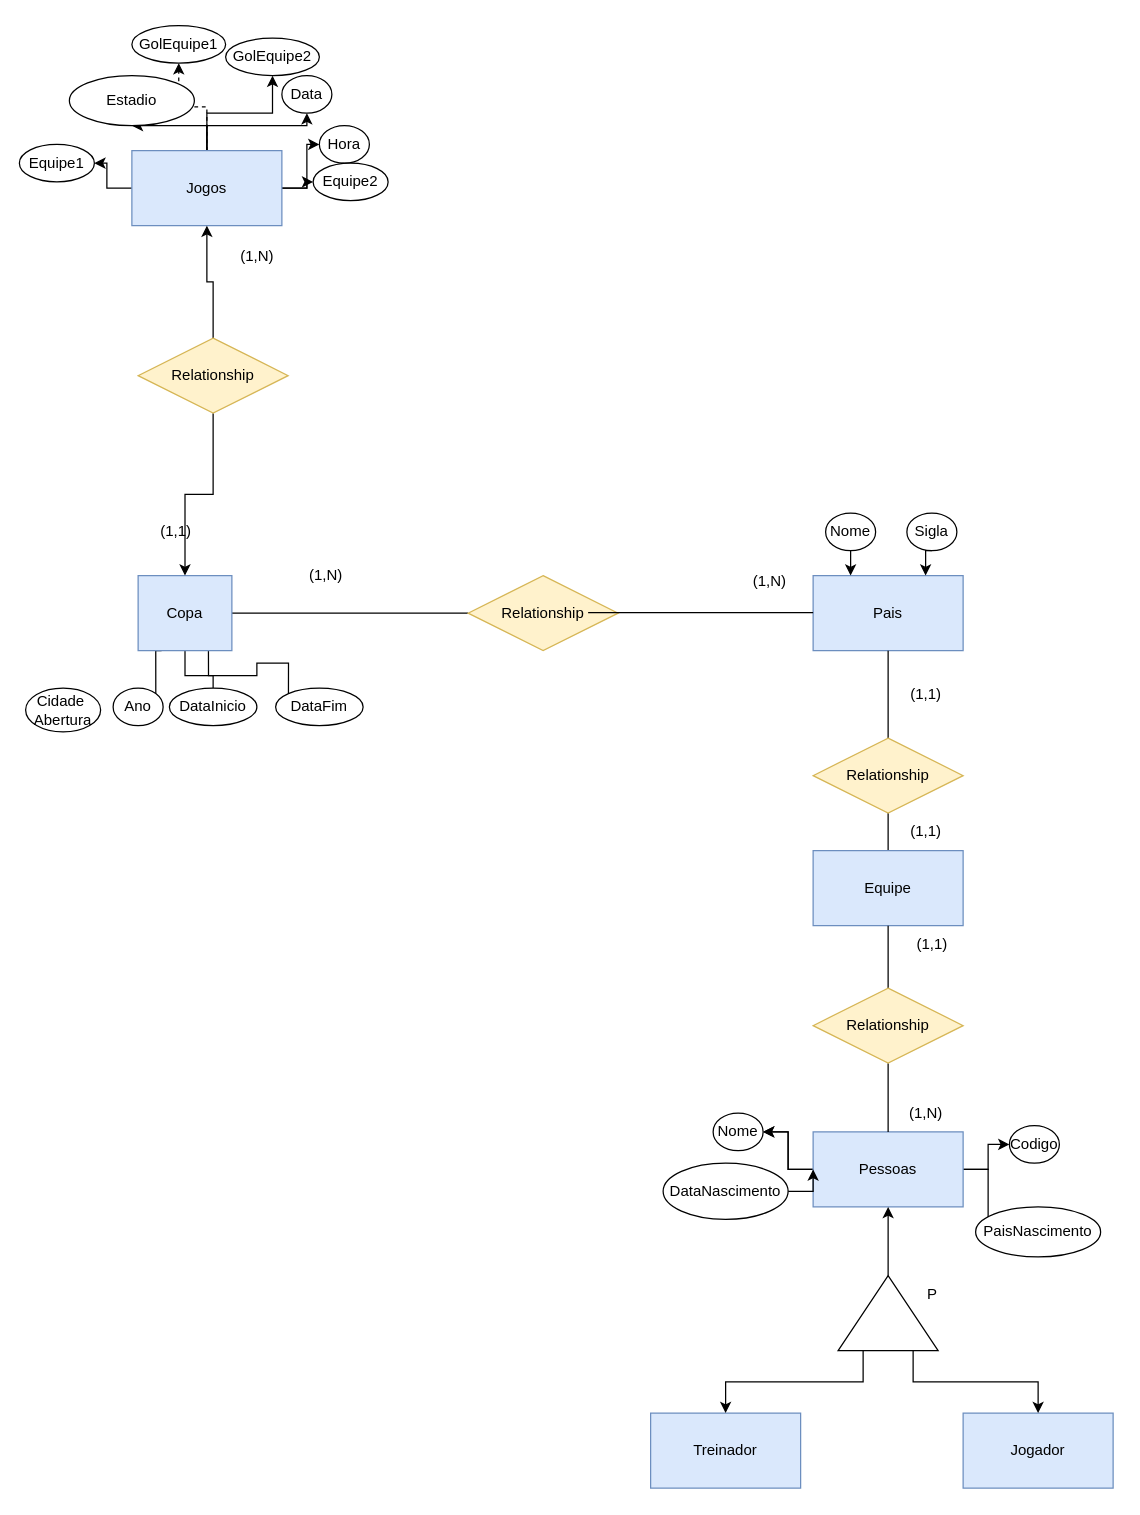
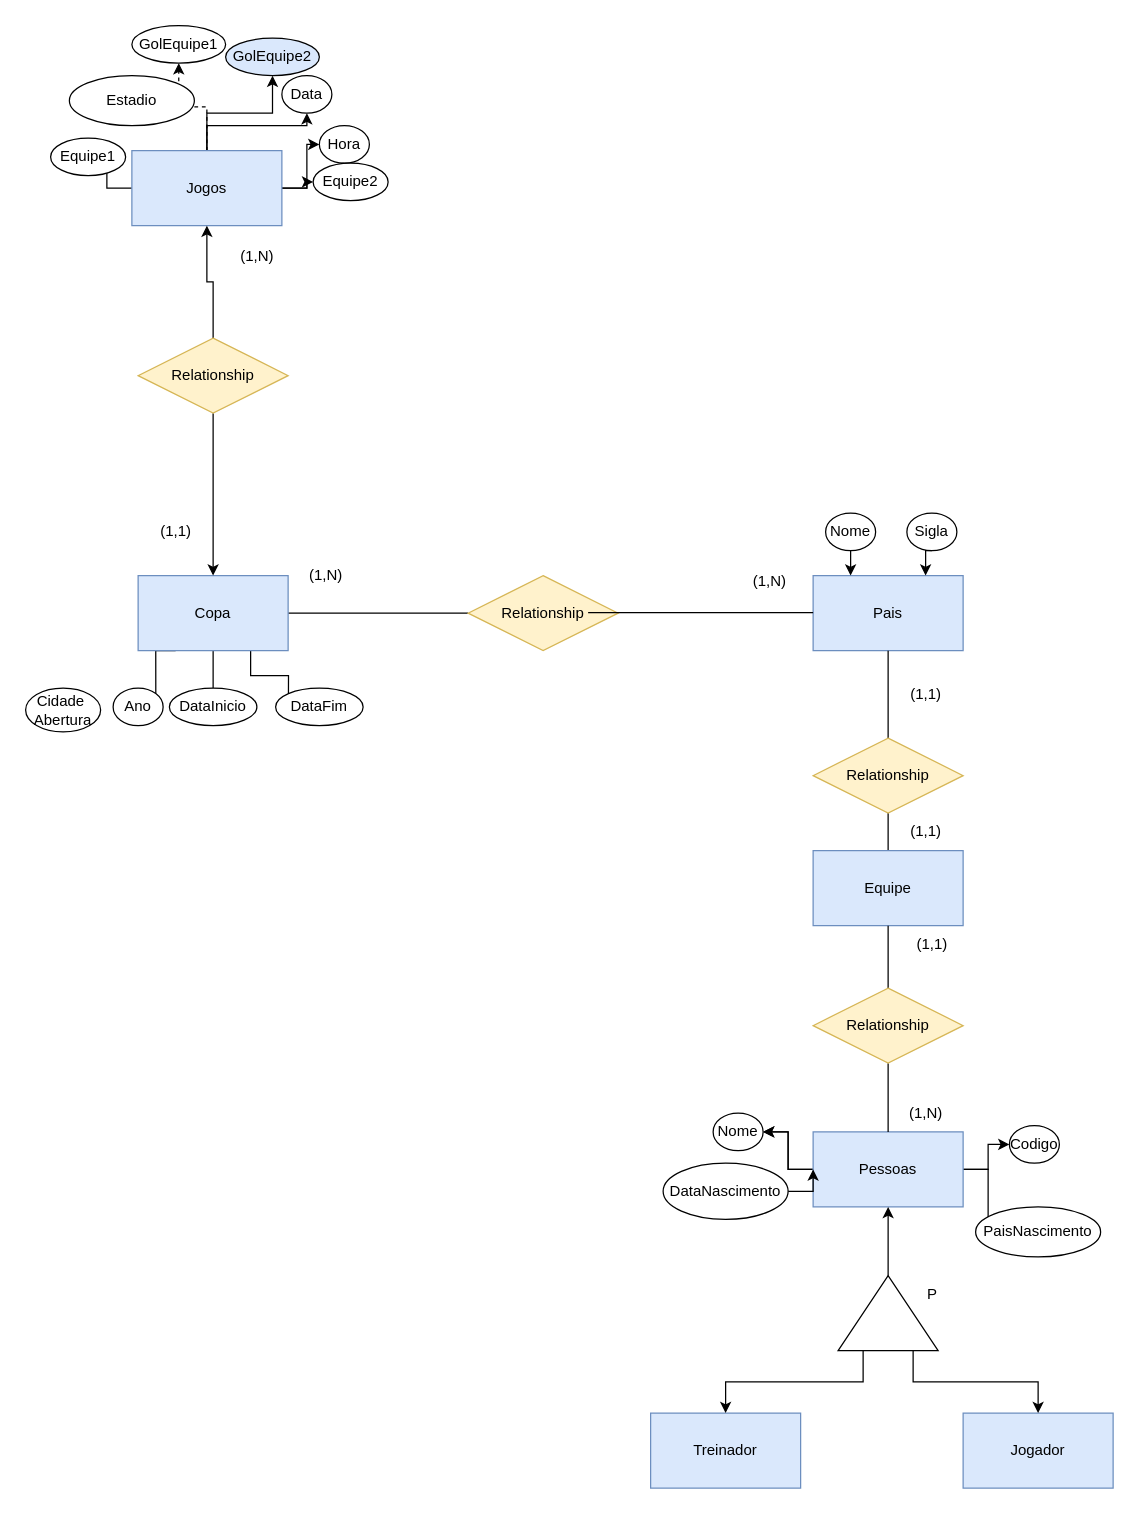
  <mxCell id="0" />
  <mxCell id="1" parent="0" />
  <mxCell id="2" value="Pais" style="rounded=0;whiteSpace=wrap;html=1;fillColor=#dae8fc;strokeColor=#6c8ebf;" parent="1" vertex="1"><mxGeometry x="650" y="460" width="120" height="60" as="geometry" /></mxCell>
  <mxCell id="3" style="edgeStyle=orthogonalEdgeStyle;rounded=0;orthogonalLoop=1;jettySize=auto;html=1;exitX=0.5;exitY=1;exitDx=0;exitDy=0;entryX=0.75;entryY=0;entryDx=0;entryDy=0;" edge="1" parent="1" source="4" target="2"><mxGeometry relative="1" as="geometry" /></mxCell>
  <mxCell id="4" value="Sigla" style="ellipse;whiteSpace=wrap;html=1;rounded=0;" parent="1" vertex="1"><mxGeometry x="725" y="410" width="40" height="30" as="geometry" /></mxCell>
  <mxCell id="5" style="edgeStyle=orthogonalEdgeStyle;rounded=0;orthogonalLoop=1;jettySize=auto;html=1;exitX=0.5;exitY=1;exitDx=0;exitDy=0;entryX=0.25;entryY=0;entryDx=0;entryDy=0;" edge="1" parent="1" source="6" target="2"><mxGeometry relative="1" as="geometry" /></mxCell>
  <mxCell id="6" value="Nome" style="ellipse;whiteSpace=wrap;html=1;rounded=0;" parent="1" vertex="1"><mxGeometry x="660" y="410" width="40" height="30" as="geometry" /></mxCell>
  <mxCell id="7" style="edgeStyle=orthogonalEdgeStyle;rounded=0;orthogonalLoop=1;jettySize=auto;html=1;endArrow=none;endFill=0;" parent="1" source="11" target="44" edge="1"><mxGeometry relative="1" as="geometry" /></mxCell>
  <mxCell id="8" style="edgeStyle=orthogonalEdgeStyle;rounded=0;orthogonalLoop=1;jettySize=auto;html=1;exitX=0.5;exitY=1;exitDx=0;exitDy=0;endArrow=none;endFill=0;" parent="1" source="11" target="13" edge="1"><mxGeometry relative="1" as="geometry" /></mxCell>
  <mxCell id="9" style="edgeStyle=orthogonalEdgeStyle;rounded=0;orthogonalLoop=1;jettySize=auto;html=1;exitX=0.75;exitY=1;exitDx=0;exitDy=0;entryX=0;entryY=0;entryDx=0;entryDy=0;endArrow=none;endFill=0;" parent="1" source="11" target="14" edge="1"><mxGeometry relative="1" as="geometry" /></mxCell>
  <mxCell id="10" style="edgeStyle=orthogonalEdgeStyle;rounded=0;orthogonalLoop=1;jettySize=auto;html=1;exitX=0.25;exitY=1;exitDx=0;exitDy=0;entryX=1;entryY=0;entryDx=0;entryDy=0;endArrow=none;endFill=0;" parent="1" source="11" target="12" edge="1"><mxGeometry relative="1" as="geometry" /></mxCell>
- <mxCell id="11" value="Copa" style="rounded=0;whiteSpace=wrap;html=1;fillColor=#dae8fc;strokeColor=#6c8ebf;" parent="1" vertex="1"><mxGeometry x="110" y="460" width="75" height="60" as="geometry" /></mxCell>
+ <mxCell id="11" value="Copa" style="rounded=0;whiteSpace=wrap;html=1;fillColor=#dae8fc;strokeColor=#6c8ebf;" parent="1" vertex="1"><mxGeometry x="110" y="460" width="120" height="60" as="geometry" /></mxCell>
  <mxCell id="12" value="Ano" style="ellipse;whiteSpace=wrap;html=1;rounded=0;" parent="1" vertex="1"><mxGeometry x="90" y="550" width="40" height="30" as="geometry" /></mxCell>
  <mxCell id="13" value="DataInicio" style="ellipse;whiteSpace=wrap;html=1;rounded=0;" parent="1" vertex="1"><mxGeometry x="135" y="550" width="70" height="30" as="geometry" /></mxCell>
  <mxCell id="14" value="DataFim" style="ellipse;whiteSpace=wrap;html=1;rounded=0;" parent="1" vertex="1"><mxGeometry x="220" y="550" width="70" height="30" as="geometry" /></mxCell>
  <mxCell id="15" value="Cidade&amp;nbsp; Abertura" style="ellipse;whiteSpace=wrap;html=1;rounded=0;" parent="1" vertex="1"><mxGeometry y="550" width="60" height="35" as="geometry" x="20" /></mxCell>
  <mxCell id="16" value="" style="edgeStyle=orthogonalEdgeStyle;rounded=0;orthogonalLoop=1;jettySize=auto;html=1;" parent="1" source="20" target="25" edge="1"><mxGeometry relative="1" as="geometry" /></mxCell>
  <mxCell id="17" value="" style="edgeStyle=orthogonalEdgeStyle;rounded=0;orthogonalLoop=1;jettySize=auto;html=1;" parent="1" source="20" target="28" edge="1"><mxGeometry relative="1" as="geometry" /></mxCell>
  <mxCell id="18" value="" style="edgeStyle=orthogonalEdgeStyle;rounded=0;orthogonalLoop=1;jettySize=auto;html=1;" parent="1" source="20" target="25" edge="1"><mxGeometry relative="1" as="geometry" /></mxCell>
  <mxCell id="19" value="" style="edgeStyle=orthogonalEdgeStyle;rounded=0;orthogonalLoop=1;jettySize=auto;html=1;" parent="1" source="20" target="24" edge="1"><mxGeometry relative="1" as="geometry" /></mxCell>
  <mxCell id="20" value="Pessoas" style="rounded=0;whiteSpace=wrap;html=1;fillColor=#dae8fc;strokeColor=#6c8ebf;" parent="1" vertex="1"><mxGeometry x="650" y="905" width="120" height="60" as="geometry" /></mxCell>
  <mxCell id="21" value="" style="edgeStyle=orthogonalEdgeStyle;rounded=0;orthogonalLoop=1;jettySize=auto;html=1;endArrow=none;" parent="1" source="2" target="23" edge="1"><mxGeometry relative="1" as="geometry"><mxPoint x="710" y="520" as="sourcePoint" /><mxPoint x="710" y="720" as="targetPoint" /></mxGeometry></mxCell>
  <mxCell id="22" style="edgeStyle=orthogonalEdgeStyle;rounded=0;orthogonalLoop=1;jettySize=auto;html=1;exitX=0.5;exitY=1;exitDx=0;exitDy=0;endArrow=none;endFill=0;startArrow=none;" parent="1" source="61" target="20" edge="1"><mxGeometry relative="1" as="geometry" /></mxCell>
  <mxCell id="23" value="Equipe" style="rounded=0;whiteSpace=wrap;html=1;fillColor=#dae8fc;strokeColor=#6c8ebf;" parent="1" vertex="1"><mxGeometry x="650" y="680" width="120" height="60" as="geometry" /></mxCell>
  <mxCell id="24" value="Codigo" style="ellipse;whiteSpace=wrap;html=1;rounded=0;" parent="1" vertex="1"><mxGeometry x="807" y="900" width="40" height="30" as="geometry" /></mxCell>
  <mxCell id="25" value="Nome" style="ellipse;whiteSpace=wrap;html=1;rounded=0;" parent="1" vertex="1"><mxGeometry x="570" y="890" width="40" height="30" as="geometry" /></mxCell>
  <mxCell id="26" value="" style="edgeStyle=orthogonalEdgeStyle;rounded=0;orthogonalLoop=1;jettySize=auto;html=1;" edge="1" parent="1" source="27" target="20"><mxGeometry relative="1" as="geometry" /></mxCell>
  <mxCell id="27" value="DataNascimento" style="ellipse;whiteSpace=wrap;html=1;rounded=0;" parent="1" vertex="1"><mxGeometry x="530" y="930" width="100" height="45" as="geometry" /></mxCell>
  <mxCell id="28" value="PaisNascimento" style="ellipse;whiteSpace=wrap;html=1;rounded=0;" parent="1" vertex="1"><mxGeometry x="780" y="965" width="100" height="40" as="geometry" /></mxCell>
  <mxCell id="29" value="" style="edgeStyle=orthogonalEdgeStyle;rounded=0;orthogonalLoop=1;jettySize=auto;html=1;" parent="1" source="36" target="38" edge="1"><mxGeometry relative="1" as="geometry" /></mxCell>
- <mxCell id="30" value="" style="edgeStyle=orthogonalEdgeStyle;rounded=0;orthogonalLoop=1;jettySize=auto;html=1;" parent="1" source="36" target="37" edge="1"><mxGeometry relative="1" as="geometry" /></mxCell>
  <mxCell id="31" value="" style="edgeStyle=orthogonalEdgeStyle;rounded=0;orthogonalLoop=1;jettySize=auto;html=1;" parent="1" source="36" target="39" edge="1"><mxGeometry relative="1" as="geometry" /></mxCell>
  <mxCell id="32" value="" style="edgeStyle=orthogonalEdgeStyle;rounded=0;orthogonalLoop=1;jettySize=auto;html=1;" parent="1" source="36" target="40" edge="1"><mxGeometry relative="1" as="geometry" /></mxCell>
  <mxCell id="33" value="" style="edgeStyle=orthogonalEdgeStyle;rounded=0;orthogonalLoop=1;jettySize=auto;html=1;" parent="1" source="36" target="41" edge="1"><mxGeometry relative="1" as="geometry" /></mxCell>
  <mxCell id="34" value="" style="edgeStyle=orthogonalEdgeStyle;rounded=0;orthogonalLoop=1;jettySize=auto;html=1;dashed=1;" parent="1" source="36" target="42" edge="1"><mxGeometry relative="1" as="geometry" /></mxCell>
  <mxCell id="35" value="" style="edgeStyle=orthogonalEdgeStyle;rounded=0;orthogonalLoop=1;jettySize=auto;html=1;" parent="1" source="36" target="43" edge="1"><mxGeometry relative="1" as="geometry" /></mxCell>
  <mxCell id="36" value="Jogos" style="rounded=0;whiteSpace=wrap;html=1;fillColor=#dae8fc;strokeColor=#6c8ebf;" parent="1" vertex="1"><mxGeometry x="105" y="120" width="120" height="60" as="geometry" /></mxCell>
  <mxCell id="37" value="Estadio" style="ellipse;whiteSpace=wrap;html=1;rounded=0;" parent="1" vertex="1"><mxGeometry x="55" y="60" width="100" height="40" as="geometry" /></mxCell>
  <mxCell id="38" value="Data" style="ellipse;whiteSpace=wrap;html=1;rounded=0;" parent="1" vertex="1"><mxGeometry x="225" y="60" width="40" height="30" as="geometry" /></mxCell>
  <mxCell id="39" value="Hora" style="ellipse;whiteSpace=wrap;html=1;rounded=0;" parent="1" vertex="1"><mxGeometry x="255" y="100" width="40" height="30" as="geometry" /></mxCell>
- <mxCell id="40" value="Equipe1" style="ellipse;whiteSpace=wrap;html=1;rounded=0;" parent="1" vertex="1"><mxGeometry x="15" y="115" width="60" height="30" as="geometry" /></mxCell>
+ <mxCell id="40" value="Equipe1" style="ellipse;whiteSpace=wrap;html=1;rounded=0;" parent="1" vertex="1"><mxGeometry x="40" y="110" width="60" height="30" as="geometry" /></mxCell>
  <mxCell id="41" value="Equipe2" style="ellipse;whiteSpace=wrap;html=1;rounded=0;" parent="1" vertex="1"><mxGeometry x="250" y="130" width="60" height="30" as="geometry" /></mxCell>
  <mxCell id="42" value="GolEquipe1" style="ellipse;whiteSpace=wrap;html=1;rounded=0;" parent="1" vertex="1"><mxGeometry x="105" y="20" width="75" height="30" as="geometry" /></mxCell>
- <mxCell id="43" value="GolEquipe2" style="ellipse;whiteSpace=wrap;html=1;rounded=0;" parent="1" vertex="1"><mxGeometry x="180" y="30" width="75" height="30" as="geometry" /></mxCell>
+ <mxCell id="43" value="GolEquipe2" style="ellipse;whiteSpace=wrap;html=1;rounded=0;fillColor=#dae8fc;" parent="1" vertex="1"><mxGeometry x="180" y="30" width="75" height="30" as="geometry" /></mxCell>
  <mxCell id="44" value="Relationship" style="shape=rhombus;perimeter=rhombusPerimeter;whiteSpace=wrap;html=1;align=center;fillColor=#fff2cc;strokeColor=#d6b656;" parent="1" vertex="1"><mxGeometry x="374" y="460" width="120" height="60" as="geometry" /></mxCell>
  <mxCell id="45" style="edgeStyle=orthogonalEdgeStyle;rounded=0;orthogonalLoop=1;jettySize=auto;html=1;endArrow=none;endFill=0;" parent="1" target="2" edge="1"><mxGeometry relative="1" as="geometry"><mxPoint x="470" y="489.5" as="sourcePoint" /><mxPoint x="590" y="489.5" as="targetPoint" /></mxGeometry></mxCell>
  <mxCell id="46" value="Treinador" style="rounded=0;whiteSpace=wrap;html=1;fillColor=#dae8fc;strokeColor=#6c8ebf;" parent="1" vertex="1"><mxGeometry x="520" y="1130" width="120" height="60" as="geometry" /></mxCell>
  <mxCell id="47" value="Jogador" style="rounded=0;whiteSpace=wrap;html=1;fillColor=#dae8fc;strokeColor=#6c8ebf;" parent="1" vertex="1"><mxGeometry x="770" y="1130" width="120" height="60" as="geometry" /></mxCell>
  <mxCell id="48" style="edgeStyle=orthogonalEdgeStyle;rounded=0;orthogonalLoop=1;jettySize=auto;html=1;" edge="1" parent="1" source="50" target="11"><mxGeometry relative="1" as="geometry" /></mxCell>
  <mxCell id="49" style="edgeStyle=orthogonalEdgeStyle;rounded=0;orthogonalLoop=1;jettySize=auto;html=1;entryX=0.5;entryY=1;entryDx=0;entryDy=0;" edge="1" parent="1" source="50" target="36"><mxGeometry relative="1" as="geometry"><mxPoint x="170" y="200" as="targetPoint" /></mxGeometry></mxCell>
  <mxCell id="50" value="Relationship" style="shape=rhombus;perimeter=rhombusPerimeter;whiteSpace=wrap;html=1;align=center;fillColor=#fff2cc;strokeColor=#d6b656;" vertex="1" parent="1"><mxGeometry x="110" y="270" width="120" height="60" as="geometry" /></mxCell>
  <mxCell id="51" value="" style="edgeStyle=orthogonalEdgeStyle;rounded=0;orthogonalLoop=1;jettySize=auto;html=1;" edge="1" parent="1" source="54" target="20"><mxGeometry relative="1" as="geometry" /></mxCell>
  <mxCell id="52" style="edgeStyle=orthogonalEdgeStyle;rounded=0;orthogonalLoop=1;jettySize=auto;html=1;exitX=0;exitY=0.25;exitDx=0;exitDy=0;entryX=0.5;entryY=0;entryDx=0;entryDy=0;" edge="1" parent="1" source="54" target="46"><mxGeometry relative="1" as="geometry" /></mxCell>
  <mxCell id="53" style="edgeStyle=orthogonalEdgeStyle;rounded=0;orthogonalLoop=1;jettySize=auto;html=1;exitX=0;exitY=0.75;exitDx=0;exitDy=0;" edge="1" parent="1" source="54" target="47"><mxGeometry relative="1" as="geometry" /></mxCell>
  <mxCell id="54" value="" style="triangle;whiteSpace=wrap;html=1;direction=north;" vertex="1" parent="1"><mxGeometry x="670" y="1020" width="80" height="60" as="geometry" /></mxCell>
  <mxCell id="55" value="P" style="text;html=1;align=center;verticalAlign=middle;resizable=0;points=[];autosize=1;strokeColor=none;fillColor=none;" vertex="1" parent="1"><mxGeometry x="730" y="1020" width="30" height="30" as="geometry" /></mxCell>
  <mxCell id="56" value="(1,N)" style="text;html=1;align=center;verticalAlign=middle;resizable=0;points=[];autosize=1;strokeColor=none;fillColor=none;" vertex="1" parent="1"><mxGeometry x="235" y="445" width="50" height="30" as="geometry" /></mxCell>
  <mxCell id="57" value="(1,N)" style="text;html=1;align=center;verticalAlign=middle;resizable=0;points=[];autosize=1;strokeColor=none;fillColor=none;" vertex="1" parent="1"><mxGeometry x="590" y="450" width="50" height="30" as="geometry" /></mxCell>
  <mxCell id="58" value="(1,1)" style="text;html=1;align=center;verticalAlign=middle;resizable=0;points=[];autosize=1;strokeColor=none;fillColor=none;" vertex="1" parent="1"><mxGeometry x="115" y="410" width="50" height="30" as="geometry" /></mxCell>
  <mxCell id="59" value="(1,N)" style="text;html=1;align=center;verticalAlign=middle;resizable=0;points=[];autosize=1;strokeColor=none;fillColor=none;" vertex="1" parent="1"><mxGeometry x="180" y="190" width="50" height="30" as="geometry" /></mxCell>
  <mxCell id="60" value="" style="edgeStyle=orthogonalEdgeStyle;rounded=0;orthogonalLoop=1;jettySize=auto;html=1;exitX=0.5;exitY=1;exitDx=0;exitDy=0;endArrow=none;endFill=0;" edge="1" parent="1" source="23" target="61"><mxGeometry relative="1" as="geometry"><mxPoint x="710" y="740" as="sourcePoint" /><mxPoint x="710" y="905" as="targetPoint" /></mxGeometry></mxCell>
  <mxCell id="61" value="Relationship" style="shape=rhombus;perimeter=rhombusPerimeter;whiteSpace=wrap;html=1;align=center;fillColor=#fff2cc;strokeColor=#d6b656;" vertex="1" parent="1"><mxGeometry x="650" y="790" width="120" height="60" as="geometry" /></mxCell>
  <mxCell id="62" value="Relationship" style="shape=rhombus;perimeter=rhombusPerimeter;whiteSpace=wrap;html=1;align=center;fillColor=#fff2cc;strokeColor=#d6b656;" vertex="1" parent="1"><mxGeometry x="650" y="590" width="120" height="60" as="geometry" /></mxCell>
  <mxCell id="63" value="(1,1)" style="text;html=1;align=center;verticalAlign=middle;resizable=0;points=[];autosize=1;strokeColor=none;fillColor=none;" vertex="1" parent="1"><mxGeometry x="715" y="540" width="50" height="30" as="geometry" /></mxCell>
  <mxCell id="64" value="(1,1)" style="text;html=1;align=center;verticalAlign=middle;resizable=0;points=[];autosize=1;strokeColor=none;fillColor=none;" vertex="1" parent="1"><mxGeometry x="715" y="650" width="50" height="30" as="geometry" /></mxCell>
  <mxCell id="65" value="(1,1)" style="text;html=1;align=center;verticalAlign=middle;resizable=0;points=[];autosize=1;strokeColor=none;fillColor=none;" vertex="1" parent="1"><mxGeometry x="720" y="740" width="50" height="30" as="geometry" /></mxCell>
  <mxCell id="66" value="(1,N)" style="text;html=1;align=center;verticalAlign=middle;resizable=0;points=[];autosize=1;strokeColor=none;fillColor=none;" vertex="1" parent="1"><mxGeometry x="715" y="875" width="50" height="30" as="geometry" /></mxCell>
